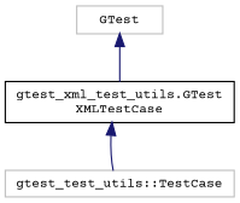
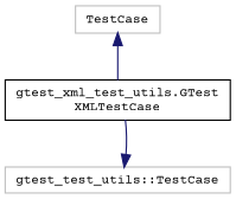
  digraph {
    fontname="Courier Prime"
    node [color=grey75 fillcolor=white fontname="Courier Prime" fontsize=10 shape=record style=filled]
    edge [color=midnightblue dir=back fontname="Courier Prime" fontsize=10 labelfontname=Helvetica labelfontsize=10 style=solid]
    n1 [color=black height=0.2 label="gtest_xml_test_utils.GTest\lXMLTestCase" width=0.4]
    n2 [height=0.2 label="gtest_test_utils::TestCase" width=0.4]
-   n3 [height=0.2 label=GTest width=0.4]
-   n1 -> n2
+   n3 [height=0.2 label=TestCase width=0.4]
+   n2 -> n1
    n3 -> n1
  }
